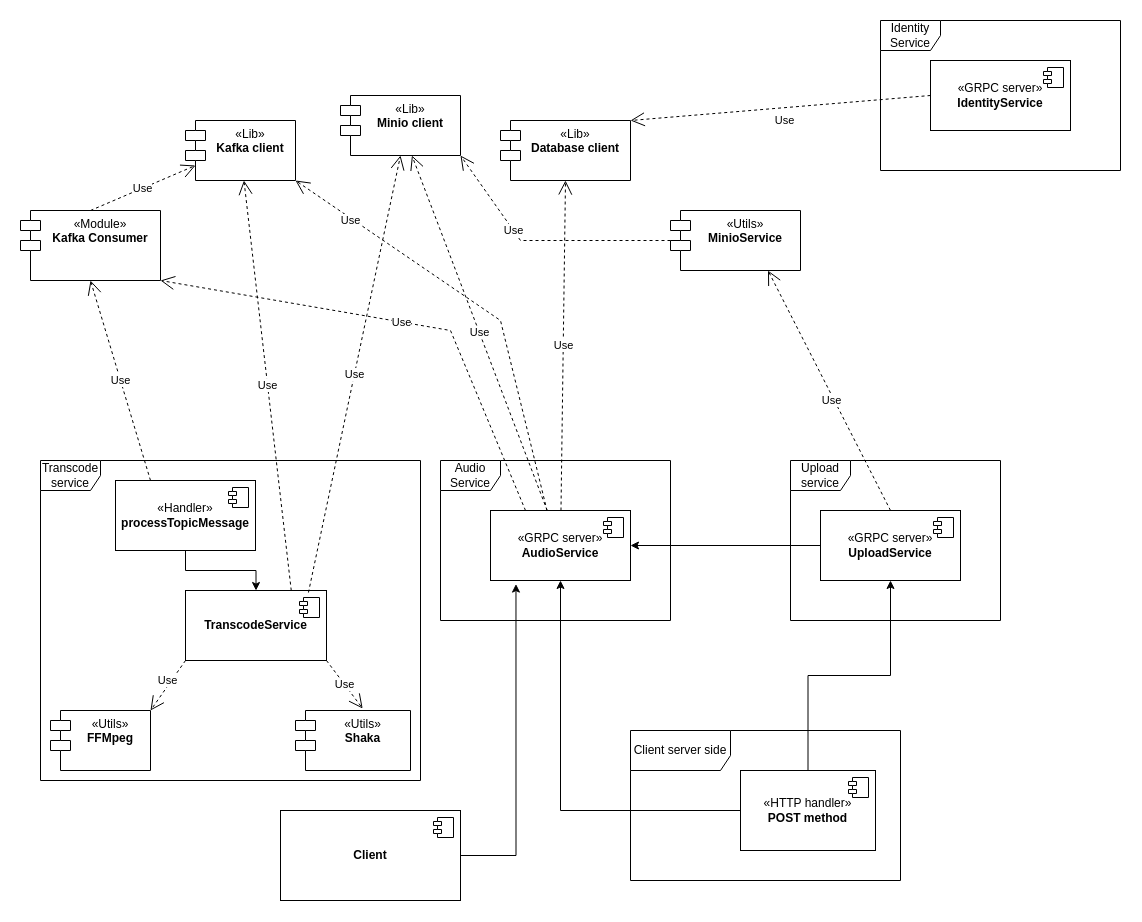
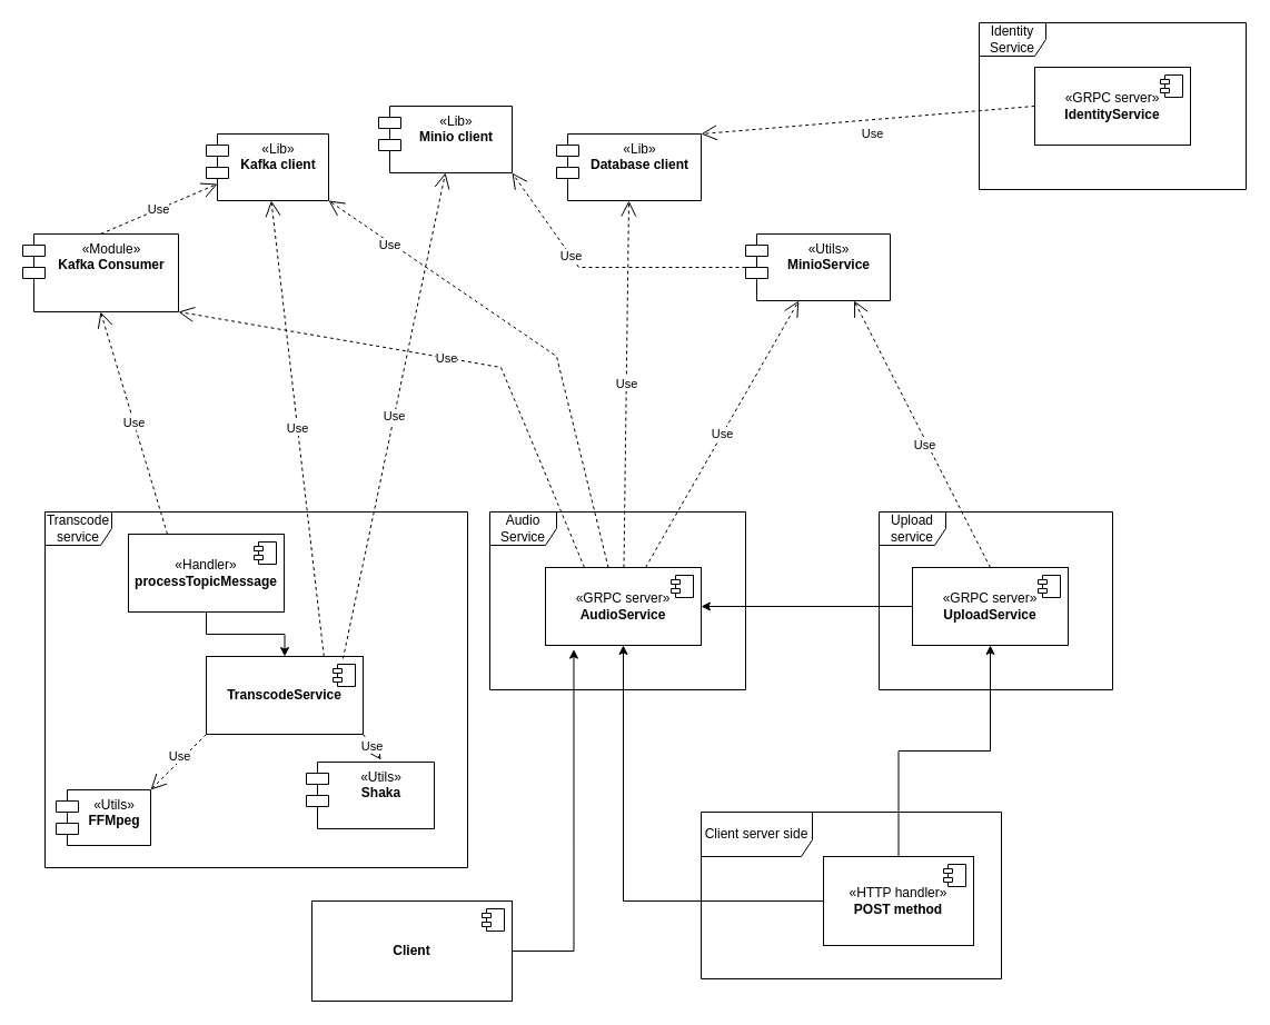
  <mxCell id="0" />
  <mxCell id="1" parent="0" />
  <mxCell id="2" value="Transcode service" style="shape=umlFrame;whiteSpace=wrap;html=1;pointerEvents=0;" vertex="1" parent="1"><mxGeometry x="40" y="460" width="380" height="320" as="geometry" /></mxCell>
  <mxCell id="3" value="&lt;div&gt;«Module»&lt;/div&gt;&lt;div&gt;&lt;b&gt;Kafka Consumer&lt;/b&gt;&lt;br&gt;&lt;/div&gt;" style="shape=module;align=left;spacingLeft=20;align=center;verticalAlign=top;whiteSpace=wrap;html=1;" vertex="1" parent="1"><mxGeometry x="20" y="210" width="140" height="70" as="geometry" /></mxCell>
  <mxCell id="4" style="edgeStyle=orthogonalEdgeStyle;rounded=0;orthogonalLoop=1;jettySize=auto;html=1;entryX=0.5;entryY=0;entryDx=0;entryDy=0;" edge="1" parent="1" source="5" target="7"><mxGeometry relative="1" as="geometry" /></mxCell>
  <mxCell id="5" value="&lt;div&gt;«Handler»&lt;/div&gt;&lt;div&gt;&lt;b&gt;processTopicMessage&lt;/b&gt;&lt;br&gt;&lt;/div&gt;" style="html=1;dropTarget=0;whiteSpace=wrap;" vertex="1" parent="1"><mxGeometry x="115" y="480" width="140" height="70" as="geometry" /></mxCell>
  <mxCell id="6" value="" style="shape=module;jettyWidth=8;jettyHeight=4;" vertex="1" parent="5"><mxGeometry x="1" width="20" height="20" relative="1" as="geometry"><mxPoint x="-27" y="7" as="offset" /></mxGeometry></mxCell>
  <mxCell id="7" value="&lt;div&gt;&lt;b&gt;TranscodeService&lt;/b&gt;&lt;/div&gt;" style="html=1;dropTarget=0;whiteSpace=wrap;" vertex="1" parent="1"><mxGeometry x="185" y="590" width="141" height="70" as="geometry" /></mxCell>
  <mxCell id="8" value="" style="shape=module;jettyWidth=8;jettyHeight=4;" vertex="1" parent="7"><mxGeometry x="1" width="20" height="20" relative="1" as="geometry"><mxPoint x="-27" y="7" as="offset" /></mxGeometry></mxCell>
  <mxCell id="9" value="&lt;div&gt;«Lib»&lt;/div&gt;&lt;div&gt;&lt;b&gt;Kafka client&lt;/b&gt;&lt;br&gt;&lt;/div&gt;" style="shape=module;align=left;spacingLeft=20;align=center;verticalAlign=top;whiteSpace=wrap;html=1;" vertex="1" parent="1"><mxGeometry x="185" y="120" width="110" height="60" as="geometry" /></mxCell>
  <mxCell id="10" value="Use" style="endArrow=open;endSize=12;dashed=1;html=1;rounded=0;exitX=0.75;exitY=0;exitDx=0;exitDy=0;" edge="1" parent="1" source="7" target="9"><mxGeometry width="160" relative="1" as="geometry"><mxPoint x="330" y="430" as="sourcePoint" /><mxPoint x="490" y="430" as="targetPoint" /></mxGeometry></mxCell>
  <mxCell id="11" value="Use" style="endArrow=open;endSize=12;dashed=1;html=1;rounded=0;entryX=0.5;entryY=1;entryDx=0;entryDy=0;exitX=0.25;exitY=0;exitDx=0;exitDy=0;" edge="1" parent="1" source="5" target="3"><mxGeometry width="160" relative="1" as="geometry"><mxPoint x="100" y="390" as="sourcePoint" /><mxPoint x="260" y="390" as="targetPoint" /></mxGeometry></mxCell>
  <mxCell id="12" value="&lt;div&gt;«Lib»&lt;/div&gt;&lt;div&gt;&lt;b&gt;Minio client&lt;/b&gt;&lt;br&gt;&lt;/div&gt;" style="shape=module;align=left;spacingLeft=20;align=center;verticalAlign=top;whiteSpace=wrap;html=1;" vertex="1" parent="1"><mxGeometry x="340" y="95" width="120" height="60" as="geometry" /></mxCell>
  <mxCell id="13" value="Use" style="endArrow=open;endSize=12;dashed=1;html=1;rounded=0;exitX=0.872;exitY=0.029;exitDx=0;exitDy=0;exitPerimeter=0;entryX=0.5;entryY=1;entryDx=0;entryDy=0;" edge="1" parent="1" source="7" target="12"><mxGeometry width="160" relative="1" as="geometry"><mxPoint x="360" y="430" as="sourcePoint" /><mxPoint x="410" y="280" as="targetPoint" /></mxGeometry></mxCell>
  <mxCell id="14" value="&lt;div&gt;Audio&lt;/div&gt;&lt;div&gt;Service&lt;br&gt;&lt;/div&gt;" style="shape=umlFrame;whiteSpace=wrap;html=1;pointerEvents=0;" vertex="1" parent="1"><mxGeometry x="440" y="460" width="230" height="160" as="geometry" /></mxCell>
  <mxCell id="15" value="«GRPC server»&lt;br&gt;&lt;b&gt;AudioService&lt;/b&gt;" style="html=1;dropTarget=0;whiteSpace=wrap;" vertex="1" parent="1"><mxGeometry x="490" y="510" width="140" height="70" as="geometry" /></mxCell>
  <mxCell id="16" value="" style="shape=module;jettyWidth=8;jettyHeight=4;" vertex="1" parent="15"><mxGeometry x="1" width="20" height="20" relative="1" as="geometry"><mxPoint x="-27" y="7" as="offset" /></mxGeometry></mxCell>
  <mxCell id="17" value="&lt;div&gt;«Utils»&lt;/div&gt;&lt;div&gt;&lt;b&gt;MinioService&lt;/b&gt;&lt;br&gt;&lt;/div&gt;" style="shape=module;align=left;spacingLeft=20;align=center;verticalAlign=top;whiteSpace=wrap;html=1;" vertex="1" parent="1"><mxGeometry x="670" y="210" width="130" height="60" as="geometry" /></mxCell>
  <mxCell id="18" value="&lt;div&gt;«Lib»&lt;/div&gt;&lt;div&gt;&lt;b&gt;Database client&lt;/b&gt;&lt;br&gt;&lt;/div&gt;" style="shape=module;align=left;spacingLeft=20;align=center;verticalAlign=top;whiteSpace=wrap;html=1;" vertex="1" parent="1"><mxGeometry x="500" y="120" width="130" height="60" as="geometry" /></mxCell>
  <mxCell id="19" value="Use" style="endArrow=open;endSize=12;dashed=1;html=1;rounded=0;entryX=0.5;entryY=1;entryDx=0;entryDy=0;" edge="1" parent="1" source="15" target="18"><mxGeometry width="160" relative="1" as="geometry"><mxPoint x="540" y="360" as="sourcePoint" /><mxPoint x="700" y="360" as="targetPoint" /></mxGeometry></mxCell>
- <mxCell id="20" value="Use" style="endArrow=open;endSize=12;dashed=1;html=1;rounded=0;" edge="1" parent="1" source="15" target="12"><mxGeometry width="160" relative="1" as="geometry"><mxPoint x="600" y="390" as="sourcePoint" /><mxPoint x="760" y="390" as="targetPoint" /></mxGeometry></mxCell>
+ <mxCell id="20" value="Use" style="endArrow=open;endSize=12;dashed=1;html=1;rounded=0;" edge="1" parent="1" source="15" target="17"><mxGeometry width="160" relative="1" as="geometry"><mxPoint x="600" y="390" as="sourcePoint" /><mxPoint x="760" y="390" as="targetPoint" /></mxGeometry></mxCell>
  <mxCell id="21" value="Use" style="endArrow=open;endSize=12;dashed=1;html=1;rounded=0;entryX=1;entryY=1;entryDx=0;entryDy=0;exitX=0.25;exitY=0;exitDx=0;exitDy=0;" edge="1" parent="1" source="15" target="3"><mxGeometry width="160" relative="1" as="geometry"><mxPoint x="400" y="400" as="sourcePoint" /><mxPoint x="560" y="400" as="targetPoint" /><Array as="points"><mxPoint x="450" y="330" /></Array></mxGeometry></mxCell>
  <mxCell id="22" value="Upload service" style="shape=umlFrame;whiteSpace=wrap;html=1;pointerEvents=0;" vertex="1" parent="1"><mxGeometry x="790" y="460" width="210" height="160" as="geometry" /></mxCell>
  <mxCell id="23" style="edgeStyle=orthogonalEdgeStyle;rounded=0;orthogonalLoop=1;jettySize=auto;html=1;entryX=1;entryY=0.5;entryDx=0;entryDy=0;" edge="1" parent="1" source="24" target="15"><mxGeometry relative="1" as="geometry" /></mxCell>
  <mxCell id="24" value="«GRPC server»&lt;br&gt;&lt;b&gt;UploadService&lt;/b&gt;" style="html=1;dropTarget=0;whiteSpace=wrap;" vertex="1" parent="1"><mxGeometry x="820" y="510" width="140" height="70" as="geometry" /></mxCell>
  <mxCell id="25" value="" style="shape=module;jettyWidth=8;jettyHeight=4;" vertex="1" parent="24"><mxGeometry x="1" width="20" height="20" relative="1" as="geometry"><mxPoint x="-27" y="7" as="offset" /></mxGeometry></mxCell>
  <mxCell id="26" value="Use" style="endArrow=open;endSize=12;dashed=1;html=1;rounded=0;entryX=1;entryY=1;entryDx=0;entryDy=0;" edge="1" parent="1" source="17" target="12"><mxGeometry x="0.277" width="160" relative="1" as="geometry"><mxPoint x="720" y="150" as="sourcePoint" /><mxPoint x="880" y="150" as="targetPoint" /><Array as="points"><mxPoint x="520" y="240" /></Array><mxPoint as="offset" /></mxGeometry></mxCell>
  <mxCell id="27" value="Use" style="endArrow=open;endSize=12;dashed=1;html=1;rounded=0;exitX=0.5;exitY=0;exitDx=0;exitDy=0;entryX=0;entryY=0.75;entryDx=10;entryDy=0;entryPerimeter=0;" edge="1" parent="1" source="3" target="9"><mxGeometry width="160" relative="1" as="geometry"><mxPoint x="80" y="120" as="sourcePoint" /><mxPoint x="240" y="120" as="targetPoint" /></mxGeometry></mxCell>
  <mxCell id="28" value="Use" style="endArrow=open;endSize=12;dashed=1;html=1;rounded=0;exitX=0.404;exitY=0.003;exitDx=0;exitDy=0;exitPerimeter=0;entryX=1;entryY=1;entryDx=0;entryDy=0;" edge="1" parent="1" source="15" target="9"><mxGeometry x="0.694" y="2" width="160" relative="1" as="geometry"><mxPoint x="480" as="sourcePoint" y="340" /><mxPoint x="640" as="targetPoint" y="340" /><Array as="points"><mxPoint x="500" y="320" /></Array><mxPoint as="offset" /></mxGeometry></mxCell>
  <mxCell id="29" value="Use" style="endArrow=open;endSize=12;dashed=1;html=1;rounded=0;exitX=0.5;exitY=0;exitDx=0;exitDy=0;entryX=0.75;entryY=1;entryDx=0;entryDy=0;" edge="1" parent="1" source="24" target="17"><mxGeometry x="-0.07" y="3" width="160" relative="1" as="geometry"><mxPoint x="870" y="320" as="sourcePoint" /><mxPoint x="1030" y="320" as="targetPoint" /><mxPoint as="offset" /></mxGeometry></mxCell>
  <mxCell id="30" value="Client server side" style="shape=umlFrame;whiteSpace=wrap;html=1;pointerEvents=0;width=100;height=40;" vertex="1" parent="1"><mxGeometry x="630" y="730" width="270" height="150" as="geometry" /></mxCell>
  <mxCell id="31" style="edgeStyle=orthogonalEdgeStyle;rounded=0;orthogonalLoop=1;jettySize=auto;html=1;entryX=0.5;entryY=1;entryDx=0;entryDy=0;" edge="1" parent="1" source="33" target="15"><mxGeometry relative="1" as="geometry" /></mxCell>
  <mxCell id="32" style="edgeStyle=orthogonalEdgeStyle;rounded=0;orthogonalLoop=1;jettySize=auto;html=1;" edge="1" parent="1" source="33" target="24"><mxGeometry relative="1" as="geometry" /></mxCell>
  <mxCell id="33" value="&lt;div&gt;«HTTP handler»&lt;b&gt;&lt;br&gt;&lt;/b&gt;&lt;/div&gt;&lt;div&gt;&lt;b&gt;POST method&lt;br&gt;&lt;/b&gt;&lt;/div&gt;" style="html=1;dropTarget=0;whiteSpace=wrap;" vertex="1" parent="1"><mxGeometry x="740" y="770" width="135" height="80" as="geometry" /></mxCell>
  <mxCell id="34" value="" style="shape=module;jettyWidth=8;jettyHeight=4;" vertex="1" parent="33"><mxGeometry x="1" width="20" height="20" relative="1" as="geometry"><mxPoint x="-27" y="7" as="offset" /></mxGeometry></mxCell>
  <mxCell id="35" style="edgeStyle=orthogonalEdgeStyle;rounded=0;orthogonalLoop=1;jettySize=auto;html=1;entryX=0.182;entryY=1.051;entryDx=0;entryDy=0;entryPerimeter=0;" edge="1" parent="1" source="36" target="15"><mxGeometry relative="1" as="geometry" /></mxCell>
  <mxCell id="36" value="&lt;b&gt;Client&lt;/b&gt;" style="html=1;dropTarget=0;whiteSpace=wrap;" vertex="1" parent="1"><mxGeometry x="280" y="810" width="180" height="90" as="geometry" /></mxCell>
  <mxCell id="37" value="" style="shape=module;jettyWidth=8;jettyHeight=4;" vertex="1" parent="36"><mxGeometry x="1" width="20" height="20" relative="1" as="geometry"><mxPoint x="-27" y="7" as="offset" /></mxGeometry></mxCell>
  <mxCell id="38" value="Identity Service" style="shape=umlFrame;whiteSpace=wrap;html=1;pointerEvents=0;" vertex="1" parent="1"><mxGeometry x="880" y="20" width="240" height="150" as="geometry" /></mxCell>
  <mxCell id="39" value="&lt;div&gt;«GRPC server»&lt;/div&gt;&lt;div&gt;&lt;b&gt;IdentityService&lt;/b&gt;&lt;br&gt;&lt;/div&gt;" style="html=1;dropTarget=0;whiteSpace=wrap;" vertex="1" parent="1"><mxGeometry x="930" y="60" width="140" height="70" as="geometry" /></mxCell>
  <mxCell id="40" value="" style="shape=module;jettyWidth=8;jettyHeight=4;" vertex="1" parent="39"><mxGeometry x="1" width="20" height="20" relative="1" as="geometry"><mxPoint x="-27" y="7" as="offset" /></mxGeometry></mxCell>
  <mxCell id="41" value="Use" style="endArrow=open;endSize=12;dashed=1;html=1;rounded=0;entryX=1;entryY=0;entryDx=0;entryDy=0;exitX=0;exitY=0.5;exitDx=0;exitDy=0;" edge="1" parent="1" source="39" target="18"><mxGeometry x="-0.016" y="13" width="160" relative="1" as="geometry"><mxPoint x="830" y="50" as="sourcePoint" /><mxPoint x="990" y="50" as="targetPoint" /><mxPoint as="offset" /></mxGeometry></mxCell>
- <mxCell id="42" value="&lt;div&gt;«Utils»&lt;/div&gt;&lt;div&gt;&lt;b&gt;FFMpeg&lt;/b&gt;&lt;br&gt;&lt;/div&gt;" style="shape=module;align=left;spacingLeft=20;align=center;verticalAlign=top;whiteSpace=wrap;html=1;" vertex="1" parent="1"><mxGeometry x="50" y="710" width="100" height="60" as="geometry" /></mxCell>
- <mxCell id="43" value="&lt;div&gt;«Utils»&lt;/div&gt;&lt;div&gt;&lt;b&gt;Shaka&lt;/b&gt;&lt;br&gt;&lt;/div&gt;" style="shape=module;align=left;spacingLeft=20;align=center;verticalAlign=top;whiteSpace=wrap;html=1;" vertex="1" parent="1"><mxGeometry x="295" y="710" width="115" height="60" as="geometry" /></mxCell>
+ <mxCell id="42" value="&lt;div&gt;«Utils»&lt;/div&gt;&lt;div&gt;&lt;b&gt;FFMpeg&lt;/b&gt;&lt;br&gt;&lt;/div&gt;" style="shape=module;align=left;spacingLeft=20;align=center;verticalAlign=top;whiteSpace=wrap;html=1;" vertex="1" parent="1"><mxGeometry x="50" y="710" width="85" height="50" as="geometry" /></mxCell>
+ <mxCell id="43" value="&lt;div&gt;«Utils»&lt;/div&gt;&lt;div&gt;&lt;b&gt;Shaka&lt;/b&gt;&lt;br&gt;&lt;/div&gt;" style="shape=module;align=left;spacingLeft=20;align=center;verticalAlign=top;whiteSpace=wrap;html=1;" vertex="1" parent="1"><mxGeometry x="275" y="685" width="115" height="60" as="geometry" /></mxCell>
  <mxCell id="44" value="Use" style="endArrow=open;endSize=12;dashed=1;html=1;rounded=0;exitX=0;exitY=1;exitDx=0;exitDy=0;entryX=1;entryY=0;entryDx=0;entryDy=0;" edge="1" parent="1" source="7" target="42"><mxGeometry x="-0.117" y="-3" width="160" relative="1" as="geometry"><mxPoint x="130" y="690" as="sourcePoint" /><mxPoint x="290" y="690" as="targetPoint" /><mxPoint as="offset" /></mxGeometry></mxCell>
  <mxCell id="45" value="Use" style="endArrow=open;endSize=12;dashed=1;html=1;rounded=0;exitX=1;exitY=1;exitDx=0;exitDy=0;entryX=0.584;entryY=-0.033;entryDx=0;entryDy=0;entryPerimeter=0;" edge="1" parent="1" source="7" target="43"><mxGeometry width="160" relative="1" as="geometry"><mxPoint x="240" y="680" as="sourcePoint" /><mxPoint x="400" y="680" as="targetPoint" /></mxGeometry></mxCell>
